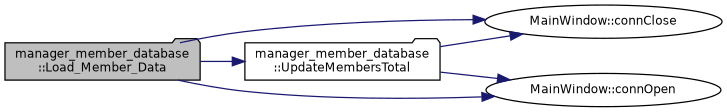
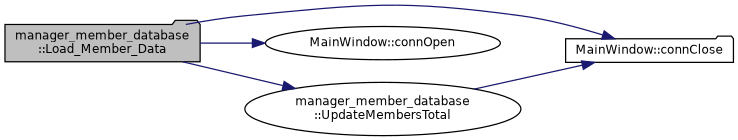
  digraph {
    rankdir=LR
    node [color=black fontname=Helvetica fontsize=10 shape=folder]
    edge [color=midnightblue fontname=Helvetica fontsize=10 labelfontname=Helvetica labelfontsize=10 style=solid]
    n1 [fillcolor=grey75 fontcolor=black height=0.2 label="manager_member_database\l::Load_Member_Data" style=filled width=0.4]
-   n2 [height=0.2 label="MainWindow::connClose" shape=ellipse width=0.4]
+   n2 [height=0.2 label="MainWindow::connClose" width=0.4]
    n3 [height=0.2 label="MainWindow::connOpen" shape=ellipse width=0.4]
-   n4 [height=0.2 label="manager_member_database\l::UpdateMembersTotal" width=0.4]
+   n4 [height=0.2 label="manager_member_database\l::UpdateMembersTotal" shape=ellipse width=0.4]
    n1 -> n2
    n1 -> n3
    n1 -> n4
    n4 -> n2
-   n4 -> n3
  }
